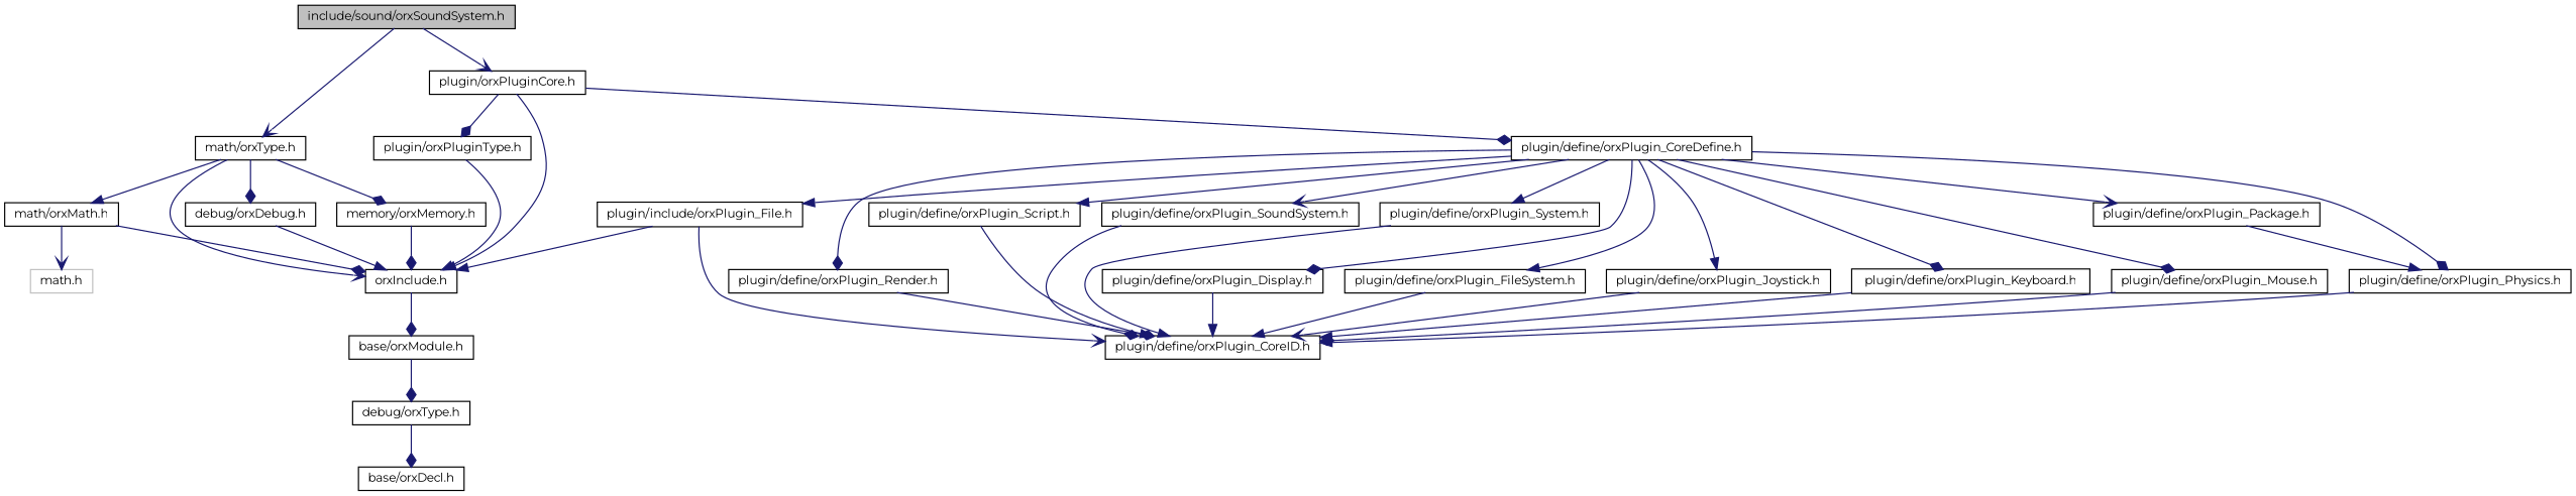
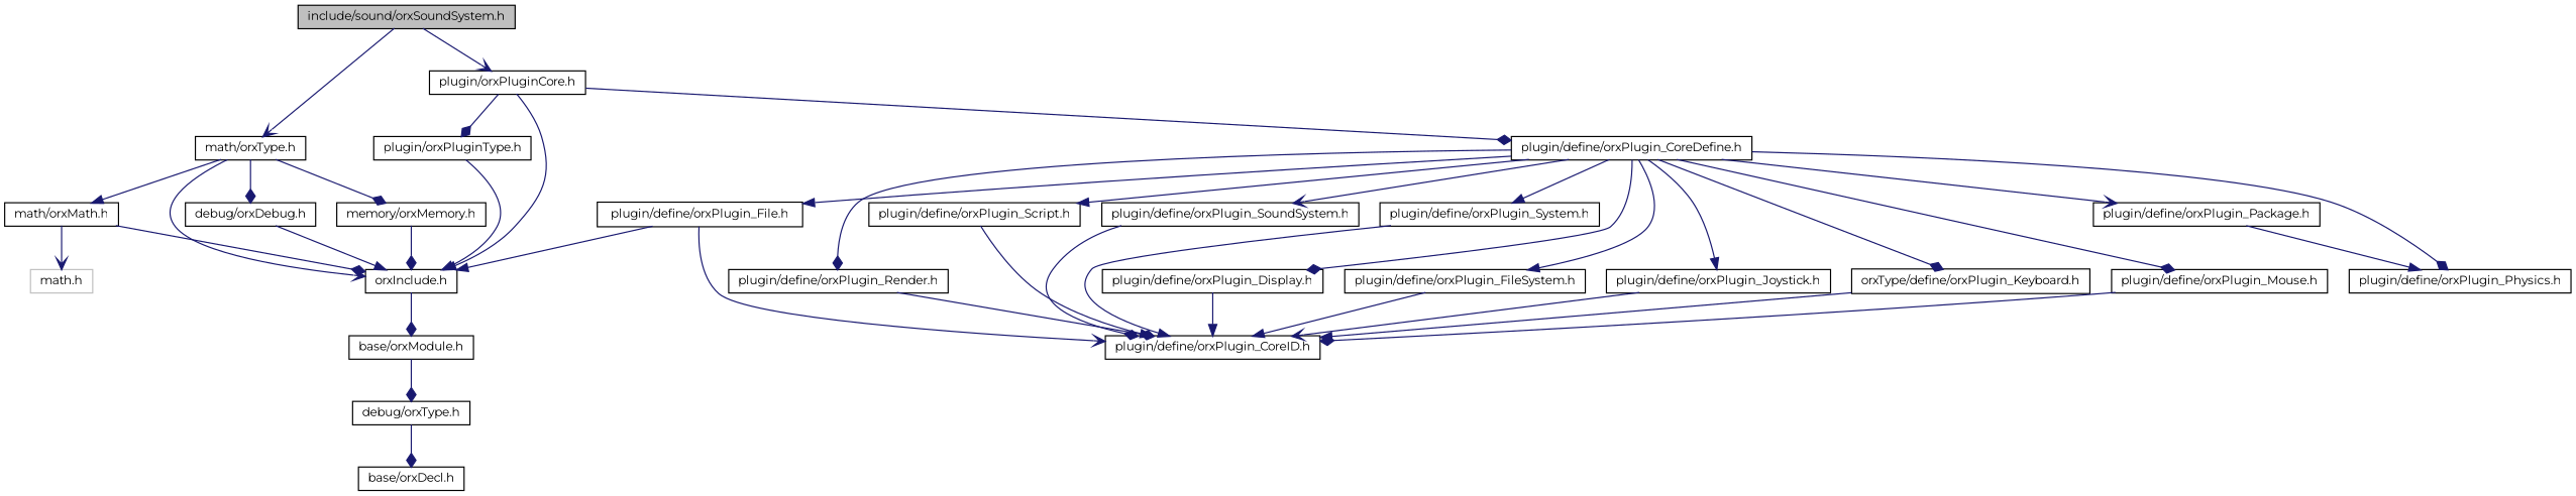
  digraph {
    fontname=Montserrat
    node [color=black fontname=Montserrat fontsize=10 shape=record]
    edge [arrowhead=diamond color=midnightblue fontname=Montserrat fontsize=10 labelfontname=FreeSans labelfontsize=10 style=solid]
    n1 [fillcolor=grey75 fontcolor=black height=0.2 label="include/sound/orxSoundSystem.h" style=filled width=0.4]
    n2 [height=0.2 label="math/orxType.h" width=0.4]
    n3 [height=0.2 label="plugin/orxPluginCore.h" width=0.4]
    n4 [height=0.2 label="orxInclude.h" width=0.4]
    n5 [height=0.2 label="base/orxModule.h" width=0.4]
    n6 [height=0.2 label="debug/orxDebug.h" width=0.4]
    n7 [height=0.2 label="memory/orxMemory.h" width=0.4]
    n8 [height=0.2 label="math/orxMath.h" width=0.4]
    n9 [height=0.2 label="plugin/orxPluginType.h" width=0.4]
    n10 [height=0.2 label="plugin/define/orxPlugin_CoreDefine.h" width=0.4]
    n11 [height=0.2 label="debug/orxType.h" width=0.4]
    n12 [height=0.2 label="base/orxDecl.h" width=0.4]
    n13 [color=grey75 height=0.2 label="math.h" width=0.4]
    n14 [height=0.2 label="plugin/define/orxPlugin_Display.h" width=0.4]
-   n15 [height=0.2 label="plugin/include/orxPlugin_File.h" width=0.4]
+   n15 [height=0.2 label="plugin/define/orxPlugin_File.h" width=0.4]
    n16 [height=0.2 label="plugin/define/orxPlugin_FileSystem.h" width=0.4]
    n17 [height=0.2 label="plugin/define/orxPlugin_Joystick.h" width=0.4]
-   n18 [height=0.2 label="plugin/define/orxPlugin_Keyboard.h" width=0.4]
+   n18 [height=0.2 label="orxType/define/orxPlugin_Keyboard.h" width=0.4]
    n19 [height=0.2 label="plugin/define/orxPlugin_Mouse.h" width=0.4]
    n20 [height=0.2 label="plugin/define/orxPlugin_Package.h" width=0.4]
    n21 [height=0.2 label="plugin/define/orxPlugin_Physics.h" width=0.4]
    n22 [height=0.2 label="plugin/define/orxPlugin_Render.h" width=0.4]
    n23 [height=0.2 label="plugin/define/orxPlugin_Script.h" width=0.4]
    n24 [height=0.2 label="plugin/define/orxPlugin_SoundSystem.h" width=0.4]
    n25 [height=0.2 label="plugin/define/orxPlugin_System.h" width=0.4]
    n26 [height=0.2 label="plugin/define/orxPlugin_CoreID.h" width=0.4]
    n1 -> n2 [arrowhead=vee]
    n1 -> n3 [arrowhead=vee]
    n2 -> n4 [arrowhead=vee]
    n2 -> n6
    n2 -> n7
    n2 -> n8 [arrowhead=normal]
    n3 -> n4 [arrowhead=normal]
    n3 -> n9
    n3 -> n10
    n4 -> n5
    n5 -> n11
    n6 -> n4 [arrowhead=normal]
    n7 -> n4
    n8 -> n4
    n8 -> n13 [arrowhead=vee]
    n9 -> n4 [arrowhead=normal]
    n10 -> n14
    n10 -> n15 [arrowhead=normal]
    n10 -> n16 [arrowhead=normal]
    n10 -> n17 [arrowhead=normal]
    n10 -> n18
    n10 -> n19
    n10 -> n20 [arrowhead=vee]
    n10 -> n21
    n10 -> n22
    n10 -> n23 [arrowhead=normal]
    n10 -> n24 [arrowhead=vee]
    n10 -> n25 [arrowhead=normal]
    n11 -> n12
    n14 -> n26 [arrowhead=normal]
    n15 -> n4 [arrowhead=normal]
    n15 -> n26 [arrowhead=vee]
    n16 -> n26 [arrowhead=normal]
    n17 -> n26 [arrowhead=vee]
    n18 -> n26 [arrowhead=normal]
    n19 -> n26
    n20 -> n21 [arrowhead=normal]
-   n21 -> n26 [arrowhead=normal]
    n22 -> n26
    n23 -> n26 [arrowhead=normal]
    n24 -> n26
    n25 -> n26 [arrowhead=normal]
  }
